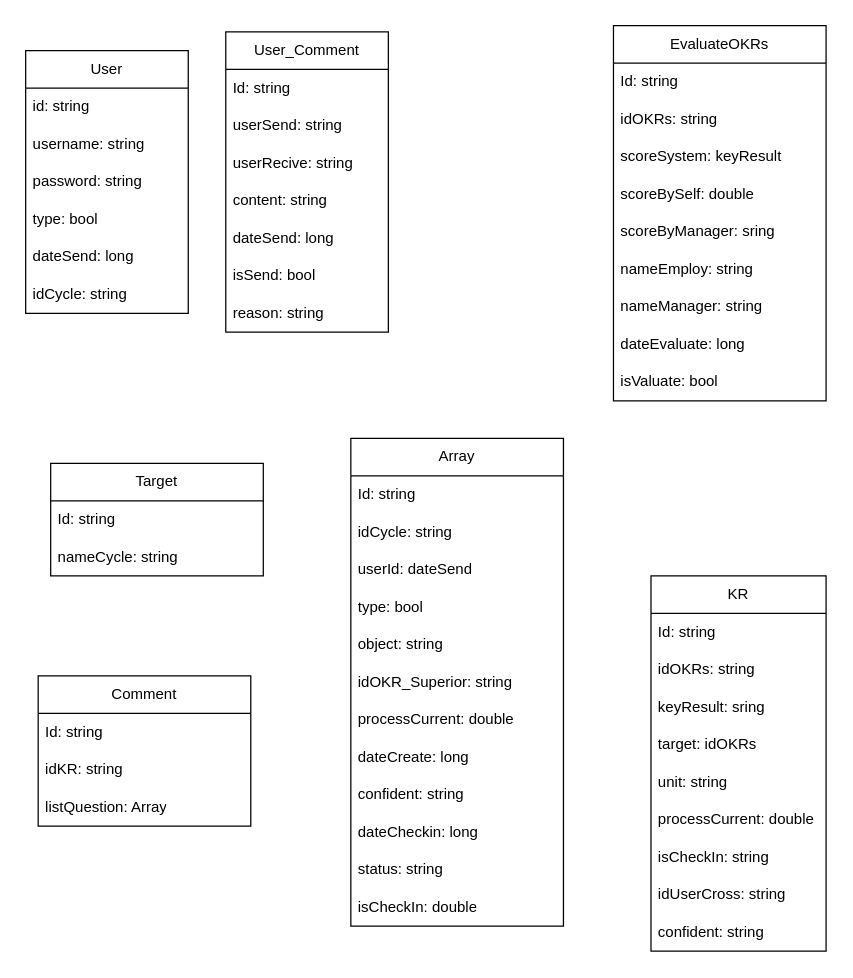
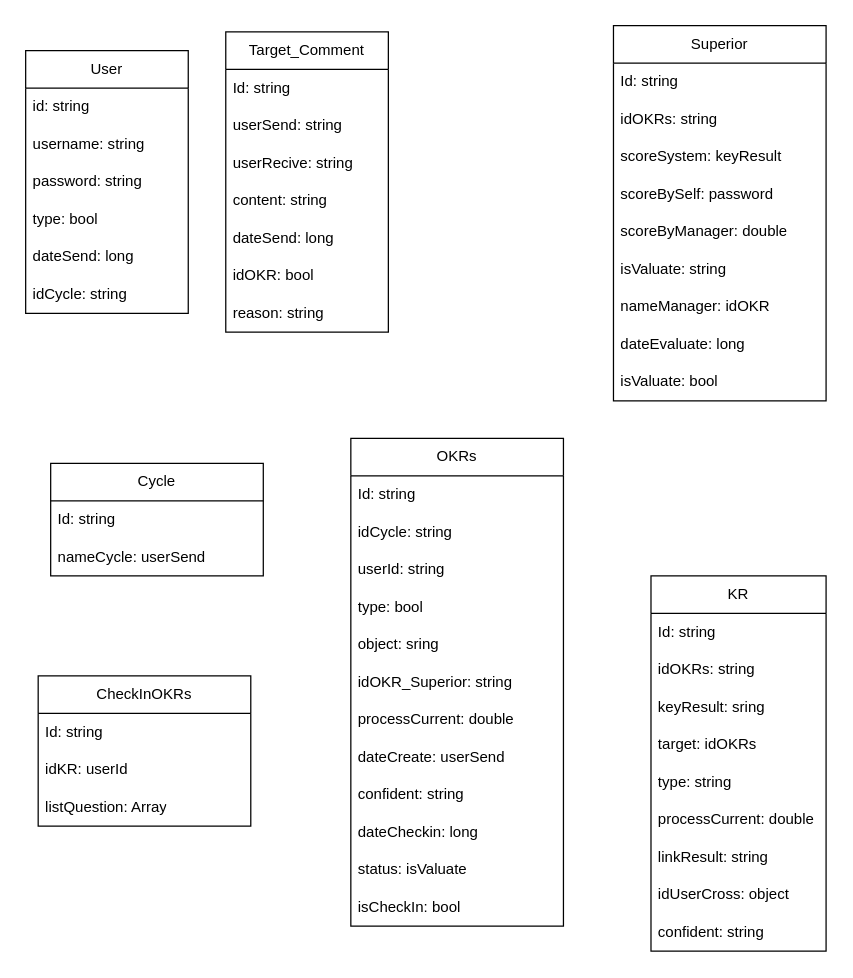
  <mxCell id="0" />
  <mxCell id="1" parent="0" />
- <mxCell id="2" value="User_Comment" style="swimlane;fontStyle=0;childLayout=stackLayout;horizontal=1;startSize=30;horizontalStack=0;resizeParent=1;resizeParentMax=0;resizeLast=0;collapsible=1;marginBottom=0;whiteSpace=wrap;html=1;" parent="1" vertex="1"><mxGeometry x="180" y="25" width="130" height="240" as="geometry" /></mxCell>
+ <mxCell id="2" value="Target_Comment" style="swimlane;fontStyle=0;childLayout=stackLayout;horizontal=1;startSize=30;horizontalStack=0;resizeParent=1;resizeParentMax=0;resizeLast=0;collapsible=1;marginBottom=0;whiteSpace=wrap;html=1;" parent="1" vertex="1"><mxGeometry x="180" y="25" width="130" height="240" as="geometry" /></mxCell>
  <mxCell id="3" value="Id: string" style="text;strokeColor=none;fillColor=none;align=left;verticalAlign=middle;spacingLeft=4;spacingRight=4;overflow=hidden;points=[[0,0.5],[1,0.5]];portConstraint=eastwest;rotatable=0;whiteSpace=wrap;html=1;" parent="2" vertex="1"><mxGeometry y="30" width="130" height="30" as="geometry" /></mxCell>
  <mxCell id="4" value="userSend: string" style="text;strokeColor=none;fillColor=none;align=left;verticalAlign=middle;spacingLeft=4;spacingRight=4;overflow=hidden;points=[[0,0.5],[1,0.5]];portConstraint=eastwest;rotatable=0;whiteSpace=wrap;html=1;" parent="2" vertex="1"><mxGeometry y="60" width="130" height="30" as="geometry" /></mxCell>
  <mxCell id="5" value="userRecive: string" style="text;strokeColor=none;fillColor=none;align=left;verticalAlign=middle;spacingLeft=4;spacingRight=4;overflow=hidden;points=[[0,0.5],[1,0.5]];portConstraint=eastwest;rotatable=0;whiteSpace=wrap;html=1;" parent="2" vertex="1"><mxGeometry y="90" width="130" height="30" as="geometry" /></mxCell>
  <mxCell id="6" value="content: string" style="text;strokeColor=none;fillColor=none;align=left;verticalAlign=middle;spacingLeft=4;spacingRight=4;overflow=hidden;points=[[0,0.5],[1,0.5]];portConstraint=eastwest;rotatable=0;whiteSpace=wrap;html=1;" parent="2" vertex="1"><mxGeometry y="120" width="130" height="30" as="geometry" /></mxCell>
  <mxCell id="7" value="dateSend: long" style="text;strokeColor=none;fillColor=none;align=left;verticalAlign=middle;spacingLeft=4;spacingRight=4;overflow=hidden;points=[[0,0.5],[1,0.5]];portConstraint=eastwest;rotatable=0;whiteSpace=wrap;html=1;" parent="2" vertex="1"><mxGeometry y="150" width="130" height="30" as="geometry" /></mxCell>
- <mxCell id="8" value="isSend: bool" style="text;strokeColor=none;fillColor=none;align=left;verticalAlign=middle;spacingLeft=4;spacingRight=4;overflow=hidden;points=[[0,0.5],[1,0.5]];portConstraint=eastwest;rotatable=0;whiteSpace=wrap;html=1;" parent="2" vertex="1"><mxGeometry y="180" width="130" height="30" as="geometry" /></mxCell>
+ <mxCell id="8" value="idOKR: bool" style="text;strokeColor=none;fillColor=none;align=left;verticalAlign=middle;spacingLeft=4;spacingRight=4;overflow=hidden;points=[[0,0.5],[1,0.5]];portConstraint=eastwest;rotatable=0;whiteSpace=wrap;html=1;" parent="2" vertex="1"><mxGeometry y="180" width="130" height="30" as="geometry" /></mxCell>
  <mxCell id="9" value="reason: string" style="text;strokeColor=none;fillColor=none;align=left;verticalAlign=middle;spacingLeft=4;spacingRight=4;overflow=hidden;points=[[0,0.5],[1,0.5]];portConstraint=eastwest;rotatable=0;whiteSpace=wrap;html=1;" parent="2" vertex="1"><mxGeometry y="210" width="130" height="30" as="geometry" /></mxCell>
  <mxCell id="10" value="User" style="swimlane;fontStyle=0;childLayout=stackLayout;horizontal=1;startSize=30;horizontalStack=0;resizeParent=1;resizeParentMax=0;resizeLast=0;collapsible=1;marginBottom=0;whiteSpace=wrap;html=1;" parent="1" vertex="1"><mxGeometry x="20" y="40" width="130" height="210" as="geometry" /></mxCell>
  <mxCell id="11" value="id: string" style="text;strokeColor=none;fillColor=none;align=left;verticalAlign=middle;spacingLeft=4;spacingRight=4;overflow=hidden;points=[[0,0.5],[1,0.5]];portConstraint=eastwest;rotatable=0;whiteSpace=wrap;html=1;" parent="10" vertex="1"><mxGeometry y="30" width="130" height="30" as="geometry" /></mxCell>
  <mxCell id="12" value="username: string" style="text;strokeColor=none;fillColor=none;align=left;verticalAlign=middle;spacingLeft=4;spacingRight=4;overflow=hidden;points=[[0,0.5],[1,0.5]];portConstraint=eastwest;rotatable=0;whiteSpace=wrap;html=1;" parent="10" vertex="1"><mxGeometry y="60" width="130" height="30" as="geometry" /></mxCell>
  <mxCell id="13" value="password: string" style="text;strokeColor=none;fillColor=none;align=left;verticalAlign=middle;spacingLeft=4;spacingRight=4;overflow=hidden;points=[[0,0.5],[1,0.5]];portConstraint=eastwest;rotatable=0;whiteSpace=wrap;html=1;" parent="10" vertex="1"><mxGeometry y="90" width="130" height="30" as="geometry" /></mxCell>
  <mxCell id="14" value="type: bool" style="text;strokeColor=none;fillColor=none;align=left;verticalAlign=middle;spacingLeft=4;spacingRight=4;overflow=hidden;points=[[0,0.5],[1,0.5]];portConstraint=eastwest;rotatable=0;whiteSpace=wrap;html=1;" parent="10" vertex="1"><mxGeometry y="120" width="130" height="30" as="geometry" /></mxCell>
  <mxCell id="15" value="dateSend: long" style="text;strokeColor=none;fillColor=none;align=left;verticalAlign=middle;spacingLeft=4;spacingRight=4;overflow=hidden;points=[[0,0.5],[1,0.5]];portConstraint=eastwest;rotatable=0;whiteSpace=wrap;html=1;" parent="10" vertex="1"><mxGeometry y="150" width="130" height="30" as="geometry" /></mxCell>
  <mxCell id="16" value="idCycle: string" style="text;strokeColor=none;fillColor=none;align=left;verticalAlign=middle;spacingLeft=4;spacingRight=4;overflow=hidden;points=[[0,0.5],[1,0.5]];portConstraint=eastwest;rotatable=0;whiteSpace=wrap;html=1;" parent="10" vertex="1"><mxGeometry y="180" width="130" height="30" as="geometry" /></mxCell>
- <mxCell id="17" value="Array" style="swimlane;fontStyle=0;childLayout=stackLayout;horizontal=1;startSize=30;horizontalStack=0;resizeParent=1;resizeParentMax=0;resizeLast=0;collapsible=1;marginBottom=0;whiteSpace=wrap;html=1;" parent="1" vertex="1"><mxGeometry x="280" y="350" width="170" height="390" as="geometry" /></mxCell>
+ <mxCell id="17" value="OKRs" style="swimlane;fontStyle=0;childLayout=stackLayout;horizontal=1;startSize=30;horizontalStack=0;resizeParent=1;resizeParentMax=0;resizeLast=0;collapsible=1;marginBottom=0;whiteSpace=wrap;html=1;" parent="1" vertex="1"><mxGeometry x="280" y="350" width="170" height="390" as="geometry" /></mxCell>
  <mxCell id="18" value="Id: string" style="text;strokeColor=none;fillColor=none;align=left;verticalAlign=middle;spacingLeft=4;spacingRight=4;overflow=hidden;points=[[0,0.5],[1,0.5]];portConstraint=eastwest;rotatable=0;whiteSpace=wrap;html=1;" parent="17" vertex="1"><mxGeometry y="30" width="170" height="30" as="geometry" /></mxCell>
  <mxCell id="19" value="idCycle: string" style="text;strokeColor=none;fillColor=none;align=left;verticalAlign=middle;spacingLeft=4;spacingRight=4;overflow=hidden;points=[[0,0.5],[1,0.5]];portConstraint=eastwest;rotatable=0;whiteSpace=wrap;html=1;" parent="17" vertex="1"><mxGeometry y="60" width="170" height="30" as="geometry" /></mxCell>
- <mxCell id="20" value="userId: dateSend" style="text;strokeColor=none;fillColor=none;align=left;verticalAlign=middle;spacingLeft=4;spacingRight=4;overflow=hidden;points=[[0,0.5],[1,0.5]];portConstraint=eastwest;rotatable=0;whiteSpace=wrap;html=1;" parent="17" vertex="1"><mxGeometry y="90" width="170" height="30" as="geometry" /></mxCell>
+ <mxCell id="20" value="userId: string" style="text;strokeColor=none;fillColor=none;align=left;verticalAlign=middle;spacingLeft=4;spacingRight=4;overflow=hidden;points=[[0,0.5],[1,0.5]];portConstraint=eastwest;rotatable=0;whiteSpace=wrap;html=1;" parent="17" vertex="1"><mxGeometry y="90" width="170" height="30" as="geometry" /></mxCell>
  <mxCell id="21" value="type: bool" style="text;strokeColor=none;fillColor=none;align=left;verticalAlign=middle;spacingLeft=4;spacingRight=4;overflow=hidden;points=[[0,0.5],[1,0.5]];portConstraint=eastwest;rotatable=0;whiteSpace=wrap;html=1;" parent="17" vertex="1"><mxGeometry y="120" width="170" height="30" as="geometry" /></mxCell>
- <mxCell id="22" value="object: string" style="text;strokeColor=none;fillColor=none;align=left;verticalAlign=middle;spacingLeft=4;spacingRight=4;overflow=hidden;points=[[0,0.5],[1,0.5]];portConstraint=eastwest;rotatable=0;whiteSpace=wrap;html=1;" parent="17" vertex="1"><mxGeometry y="150" width="170" height="30" as="geometry" /></mxCell>
+ <mxCell id="22" value="object: sring" style="text;strokeColor=none;fillColor=none;align=left;verticalAlign=middle;spacingLeft=4;spacingRight=4;overflow=hidden;points=[[0,0.5],[1,0.5]];portConstraint=eastwest;rotatable=0;whiteSpace=wrap;html=1;" parent="17" vertex="1"><mxGeometry y="150" width="170" height="30" as="geometry" /></mxCell>
  <mxCell id="23" value="idOKR_Superior: string" style="text;strokeColor=none;fillColor=none;align=left;verticalAlign=middle;spacingLeft=4;spacingRight=4;overflow=hidden;points=[[0,0.5],[1,0.5]];portConstraint=eastwest;rotatable=0;whiteSpace=wrap;html=1;" parent="17" vertex="1"><mxGeometry y="180" width="170" height="30" as="geometry" /></mxCell>
  <mxCell id="24" value="processCurrent: double" style="text;strokeColor=none;fillColor=none;align=left;verticalAlign=middle;spacingLeft=4;spacingRight=4;overflow=hidden;points=[[0,0.5],[1,0.5]];portConstraint=eastwest;rotatable=0;whiteSpace=wrap;html=1;" parent="17" vertex="1"><mxGeometry y="210" width="170" height="30" as="geometry" /></mxCell>
- <mxCell id="25" value="dateCreate: long" style="text;strokeColor=none;fillColor=none;align=left;verticalAlign=middle;spacingLeft=4;spacingRight=4;overflow=hidden;points=[[0,0.5],[1,0.5]];portConstraint=eastwest;rotatable=0;whiteSpace=wrap;html=1;" parent="17" vertex="1"><mxGeometry y="240" width="170" height="30" as="geometry" /></mxCell>
+ <mxCell id="25" value="dateCreate: userSend" style="text;strokeColor=none;fillColor=none;align=left;verticalAlign=middle;spacingLeft=4;spacingRight=4;overflow=hidden;points=[[0,0.5],[1,0.5]];portConstraint=eastwest;rotatable=0;whiteSpace=wrap;html=1;" parent="17" vertex="1"><mxGeometry y="240" width="170" height="30" as="geometry" /></mxCell>
  <mxCell id="26" value="confident: string" style="text;strokeColor=none;fillColor=none;align=left;verticalAlign=middle;spacingLeft=4;spacingRight=4;overflow=hidden;points=[[0,0.5],[1,0.5]];portConstraint=eastwest;rotatable=0;whiteSpace=wrap;html=1;" parent="17" vertex="1"><mxGeometry y="270" width="170" height="30" as="geometry" /></mxCell>
  <mxCell id="27" value="dateCheckin: long" style="text;strokeColor=none;fillColor=none;align=left;verticalAlign=middle;spacingLeft=4;spacingRight=4;overflow=hidden;points=[[0,0.5],[1,0.5]];portConstraint=eastwest;rotatable=0;whiteSpace=wrap;html=1;" parent="17" vertex="1"><mxGeometry y="300" width="170" height="30" as="geometry" /></mxCell>
- <mxCell id="28" value="status: string" style="text;strokeColor=none;fillColor=none;align=left;verticalAlign=middle;spacingLeft=4;spacingRight=4;overflow=hidden;points=[[0,0.5],[1,0.5]];portConstraint=eastwest;rotatable=0;whiteSpace=wrap;html=1;" parent="17" vertex="1"><mxGeometry y="330" width="170" height="30" as="geometry" /></mxCell>
- <mxCell id="29" value="isCheckIn: double" style="text;strokeColor=none;fillColor=none;align=left;verticalAlign=middle;spacingLeft=4;spacingRight=4;overflow=hidden;points=[[0,0.5],[1,0.5]];portConstraint=eastwest;rotatable=0;whiteSpace=wrap;html=1;" parent="17" vertex="1"><mxGeometry y="360" width="170" height="30" as="geometry" /></mxCell>
+ <mxCell id="28" value="status: isValuate" style="text;strokeColor=none;fillColor=none;align=left;verticalAlign=middle;spacingLeft=4;spacingRight=4;overflow=hidden;points=[[0,0.5],[1,0.5]];portConstraint=eastwest;rotatable=0;whiteSpace=wrap;html=1;" parent="17" vertex="1"><mxGeometry y="330" width="170" height="30" as="geometry" /></mxCell>
+ <mxCell id="29" value="isCheckIn: bool" style="text;strokeColor=none;fillColor=none;align=left;verticalAlign=middle;spacingLeft=4;spacingRight=4;overflow=hidden;points=[[0,0.5],[1,0.5]];portConstraint=eastwest;rotatable=0;whiteSpace=wrap;html=1;" parent="17" vertex="1"><mxGeometry y="360" width="170" height="30" as="geometry" /></mxCell>
  <mxCell id="30" value="KR" style="swimlane;fontStyle=0;childLayout=stackLayout;horizontal=1;startSize=30;horizontalStack=0;resizeParent=1;resizeParentMax=0;resizeLast=0;collapsible=1;marginBottom=0;whiteSpace=wrap;html=1;" parent="1" vertex="1"><mxGeometry x="520" y="460" width="140" height="300" as="geometry" /></mxCell>
  <mxCell id="31" value="Id: string" style="text;strokeColor=none;fillColor=none;align=left;verticalAlign=middle;spacingLeft=4;spacingRight=4;overflow=hidden;points=[[0,0.5],[1,0.5]];portConstraint=eastwest;rotatable=0;whiteSpace=wrap;html=1;" parent="30" vertex="1"><mxGeometry y="30" width="140" height="30" as="geometry" /></mxCell>
  <mxCell id="32" value="idOKRs: string" style="text;strokeColor=none;fillColor=none;align=left;verticalAlign=middle;spacingLeft=4;spacingRight=4;overflow=hidden;points=[[0,0.5],[1,0.5]];portConstraint=eastwest;rotatable=0;whiteSpace=wrap;html=1;" parent="30" vertex="1"><mxGeometry y="60" width="140" height="30" as="geometry" /></mxCell>
  <mxCell id="33" value="keyResult: sring" style="text;strokeColor=none;fillColor=none;align=left;verticalAlign=middle;spacingLeft=4;spacingRight=4;overflow=hidden;points=[[0,0.5],[1,0.5]];portConstraint=eastwest;rotatable=0;whiteSpace=wrap;html=1;" parent="30" vertex="1"><mxGeometry y="90" width="140" height="30" as="geometry" /></mxCell>
  <mxCell id="34" value="target: idOKRs" style="text;strokeColor=none;fillColor=none;align=left;verticalAlign=middle;spacingLeft=4;spacingRight=4;overflow=hidden;points=[[0,0.5],[1,0.5]];portConstraint=eastwest;rotatable=0;whiteSpace=wrap;html=1;" parent="30" vertex="1"><mxGeometry y="120" width="140" height="30" as="geometry" /></mxCell>
- <mxCell id="35" value="unit: string" style="text;strokeColor=none;fillColor=none;align=left;verticalAlign=middle;spacingLeft=4;spacingRight=4;overflow=hidden;points=[[0,0.5],[1,0.5]];portConstraint=eastwest;rotatable=0;whiteSpace=wrap;html=1;" parent="30" vertex="1"><mxGeometry y="150" width="140" height="30" as="geometry" /></mxCell>
+ <mxCell id="35" value="type: string" style="text;strokeColor=none;fillColor=none;align=left;verticalAlign=middle;spacingLeft=4;spacingRight=4;overflow=hidden;points=[[0,0.5],[1,0.5]];portConstraint=eastwest;rotatable=0;whiteSpace=wrap;html=1;" parent="30" vertex="1"><mxGeometry y="150" width="140" height="30" as="geometry" /></mxCell>
  <mxCell id="36" value="processCurrent: double" style="text;strokeColor=none;fillColor=none;align=left;verticalAlign=middle;spacingLeft=4;spacingRight=4;overflow=hidden;points=[[0,0.5],[1,0.5]];portConstraint=eastwest;rotatable=0;whiteSpace=wrap;html=1;" parent="30" vertex="1"><mxGeometry y="180" width="140" height="30" as="geometry" /></mxCell>
- <mxCell id="37" value="isCheckIn: string" style="text;strokeColor=none;fillColor=none;align=left;verticalAlign=middle;spacingLeft=4;spacingRight=4;overflow=hidden;points=[[0,0.5],[1,0.5]];portConstraint=eastwest;rotatable=0;whiteSpace=wrap;html=1;" parent="30" vertex="1"><mxGeometry y="210" width="140" height="30" as="geometry" /></mxCell>
- <mxCell id="38" value="idUserCross: string" style="text;strokeColor=none;fillColor=none;align=left;verticalAlign=middle;spacingLeft=4;spacingRight=4;overflow=hidden;points=[[0,0.5],[1,0.5]];portConstraint=eastwest;rotatable=0;whiteSpace=wrap;html=1;" parent="30" vertex="1"><mxGeometry y="240" width="140" height="30" as="geometry" /></mxCell>
+ <mxCell id="37" value="linkResult: string" style="text;strokeColor=none;fillColor=none;align=left;verticalAlign=middle;spacingLeft=4;spacingRight=4;overflow=hidden;points=[[0,0.5],[1,0.5]];portConstraint=eastwest;rotatable=0;whiteSpace=wrap;html=1;" parent="30" vertex="1"><mxGeometry y="210" width="140" height="30" as="geometry" /></mxCell>
+ <mxCell id="38" value="idUserCross: object" style="text;strokeColor=none;fillColor=none;align=left;verticalAlign=middle;spacingLeft=4;spacingRight=4;overflow=hidden;points=[[0,0.5],[1,0.5]];portConstraint=eastwest;rotatable=0;whiteSpace=wrap;html=1;" parent="30" vertex="1"><mxGeometry y="240" width="140" height="30" as="geometry" /></mxCell>
  <mxCell id="39" value="confident: string" style="text;strokeColor=none;fillColor=none;align=left;verticalAlign=middle;spacingLeft=4;spacingRight=4;overflow=hidden;points=[[0,0.5],[1,0.5]];portConstraint=eastwest;rotatable=0;whiteSpace=wrap;html=1;" parent="30" vertex="1"><mxGeometry y="270" width="140" height="30" as="geometry" /></mxCell>
- <mxCell id="40" value="EvaluateOKRs" style="swimlane;fontStyle=0;childLayout=stackLayout;horizontal=1;startSize=30;horizontalStack=0;resizeParent=1;resizeParentMax=0;resizeLast=0;collapsible=1;marginBottom=0;whiteSpace=wrap;html=1;" parent="1" vertex="1"><mxGeometry x="490" y="20" width="170" height="300" as="geometry" /></mxCell>
+ <mxCell id="40" value="Superior" style="swimlane;fontStyle=0;childLayout=stackLayout;horizontal=1;startSize=30;horizontalStack=0;resizeParent=1;resizeParentMax=0;resizeLast=0;collapsible=1;marginBottom=0;whiteSpace=wrap;html=1;" parent="1" vertex="1"><mxGeometry x="490" y="20" width="170" height="300" as="geometry" /></mxCell>
  <mxCell id="41" value="Id: string" style="text;strokeColor=none;fillColor=none;align=left;verticalAlign=middle;spacingLeft=4;spacingRight=4;overflow=hidden;points=[[0,0.5],[1,0.5]];portConstraint=eastwest;rotatable=0;whiteSpace=wrap;html=1;" parent="40" vertex="1"><mxGeometry y="30" width="170" height="30" as="geometry" /></mxCell>
  <mxCell id="42" value="idOKRs: string" style="text;strokeColor=none;fillColor=none;align=left;verticalAlign=middle;spacingLeft=4;spacingRight=4;overflow=hidden;points=[[0,0.5],[1,0.5]];portConstraint=eastwest;rotatable=0;whiteSpace=wrap;html=1;" parent="40" vertex="1"><mxGeometry y="60" width="170" height="30" as="geometry" /></mxCell>
  <mxCell id="43" value="scoreSystem: keyResult" style="text;strokeColor=none;fillColor=none;align=left;verticalAlign=middle;spacingLeft=4;spacingRight=4;overflow=hidden;points=[[0,0.5],[1,0.5]];portConstraint=eastwest;rotatable=0;whiteSpace=wrap;html=1;" parent="40" vertex="1"><mxGeometry y="90" width="170" height="30" as="geometry" /></mxCell>
- <mxCell id="44" value="scoreBySelf: double" style="text;strokeColor=none;fillColor=none;align=left;verticalAlign=middle;spacingLeft=4;spacingRight=4;overflow=hidden;points=[[0,0.5],[1,0.5]];portConstraint=eastwest;rotatable=0;whiteSpace=wrap;html=1;" parent="40" vertex="1"><mxGeometry y="120" width="170" height="30" as="geometry" /></mxCell>
- <mxCell id="45" value="scoreByManager: sring" style="text;strokeColor=none;fillColor=none;align=left;verticalAlign=middle;spacingLeft=4;spacingRight=4;overflow=hidden;points=[[0,0.5],[1,0.5]];portConstraint=eastwest;rotatable=0;whiteSpace=wrap;html=1;" parent="40" vertex="1"><mxGeometry y="150" width="170" height="30" as="geometry" /></mxCell>
- <mxCell id="46" value="nameEmploy: string" style="text;strokeColor=none;fillColor=none;align=left;verticalAlign=middle;spacingLeft=4;spacingRight=4;overflow=hidden;points=[[0,0.5],[1,0.5]];portConstraint=eastwest;rotatable=0;whiteSpace=wrap;html=1;" parent="40" vertex="1"><mxGeometry y="180" width="170" height="30" as="geometry" /></mxCell>
- <mxCell id="47" value="nameManager: string" style="text;strokeColor=none;fillColor=none;align=left;verticalAlign=middle;spacingLeft=4;spacingRight=4;overflow=hidden;points=[[0,0.5],[1,0.5]];portConstraint=eastwest;rotatable=0;whiteSpace=wrap;html=1;" parent="40" vertex="1"><mxGeometry y="210" width="170" height="30" as="geometry" /></mxCell>
+ <mxCell id="44" value="scoreBySelf: password" style="text;strokeColor=none;fillColor=none;align=left;verticalAlign=middle;spacingLeft=4;spacingRight=4;overflow=hidden;points=[[0,0.5],[1,0.5]];portConstraint=eastwest;rotatable=0;whiteSpace=wrap;html=1;" parent="40" vertex="1"><mxGeometry y="120" width="170" height="30" as="geometry" /></mxCell>
+ <mxCell id="45" value="scoreByManager: double" style="text;strokeColor=none;fillColor=none;align=left;verticalAlign=middle;spacingLeft=4;spacingRight=4;overflow=hidden;points=[[0,0.5],[1,0.5]];portConstraint=eastwest;rotatable=0;whiteSpace=wrap;html=1;" parent="40" vertex="1"><mxGeometry y="150" width="170" height="30" as="geometry" /></mxCell>
+ <mxCell id="46" value="isValuate: string" style="text;strokeColor=none;fillColor=none;align=left;verticalAlign=middle;spacingLeft=4;spacingRight=4;overflow=hidden;points=[[0,0.5],[1,0.5]];portConstraint=eastwest;rotatable=0;whiteSpace=wrap;html=1;" parent="40" vertex="1"><mxGeometry y="180" width="170" height="30" as="geometry" /></mxCell>
+ <mxCell id="47" value="nameManager: idOKR" style="text;strokeColor=none;fillColor=none;align=left;verticalAlign=middle;spacingLeft=4;spacingRight=4;overflow=hidden;points=[[0,0.5],[1,0.5]];portConstraint=eastwest;rotatable=0;whiteSpace=wrap;html=1;" parent="40" vertex="1"><mxGeometry y="210" width="170" height="30" as="geometry" /></mxCell>
  <mxCell id="48" value="dateEvaluate: long" style="text;strokeColor=none;fillColor=none;align=left;verticalAlign=middle;spacingLeft=4;spacingRight=4;overflow=hidden;points=[[0,0.5],[1,0.5]];portConstraint=eastwest;rotatable=0;whiteSpace=wrap;html=1;" parent="40" vertex="1"><mxGeometry y="240" width="170" height="30" as="geometry" /></mxCell>
  <mxCell id="49" value="isValuate: bool" style="text;strokeColor=none;fillColor=none;align=left;verticalAlign=middle;spacingLeft=4;spacingRight=4;overflow=hidden;points=[[0,0.5],[1,0.5]];portConstraint=eastwest;rotatable=0;whiteSpace=wrap;html=1;" parent="40" vertex="1"><mxGeometry y="270" width="170" height="30" as="geometry" /></mxCell>
- <mxCell id="50" value="Target" style="swimlane;fontStyle=0;childLayout=stackLayout;horizontal=1;startSize=30;horizontalStack=0;resizeParent=1;resizeParentMax=0;resizeLast=0;collapsible=1;marginBottom=0;whiteSpace=wrap;html=1;" parent="1" vertex="1"><mxGeometry x="40" y="370" width="170" height="90" as="geometry" /></mxCell>
+ <mxCell id="50" value="Cycle" style="swimlane;fontStyle=0;childLayout=stackLayout;horizontal=1;startSize=30;horizontalStack=0;resizeParent=1;resizeParentMax=0;resizeLast=0;collapsible=1;marginBottom=0;whiteSpace=wrap;html=1;" parent="1" vertex="1"><mxGeometry x="40" y="370" width="170" height="90" as="geometry" /></mxCell>
  <mxCell id="51" value="Id: string" style="text;strokeColor=none;fillColor=none;align=left;verticalAlign=middle;spacingLeft=4;spacingRight=4;overflow=hidden;points=[[0,0.5],[1,0.5]];portConstraint=eastwest;rotatable=0;whiteSpace=wrap;html=1;" parent="50" vertex="1"><mxGeometry y="30" width="170" height="30" as="geometry" /></mxCell>
- <mxCell id="52" value="nameCycle: string" style="text;strokeColor=none;fillColor=none;align=left;verticalAlign=middle;spacingLeft=4;spacingRight=4;overflow=hidden;points=[[0,0.5],[1,0.5]];portConstraint=eastwest;rotatable=0;whiteSpace=wrap;html=1;" parent="50" vertex="1"><mxGeometry y="60" width="170" height="30" as="geometry" /></mxCell>
- <mxCell id="53" value="Comment" style="swimlane;fontStyle=0;childLayout=stackLayout;horizontal=1;startSize=30;horizontalStack=0;resizeParent=1;resizeParentMax=0;resizeLast=0;collapsible=1;marginBottom=0;whiteSpace=wrap;html=1;" parent="1" vertex="1"><mxGeometry x="30" y="540" width="170" height="120" as="geometry" /></mxCell>
+ <mxCell id="52" value="nameCycle: userSend" style="text;strokeColor=none;fillColor=none;align=left;verticalAlign=middle;spacingLeft=4;spacingRight=4;overflow=hidden;points=[[0,0.5],[1,0.5]];portConstraint=eastwest;rotatable=0;whiteSpace=wrap;html=1;" parent="50" vertex="1"><mxGeometry y="60" width="170" height="30" as="geometry" /></mxCell>
+ <mxCell id="53" value="CheckInOKRs" style="swimlane;fontStyle=0;childLayout=stackLayout;horizontal=1;startSize=30;horizontalStack=0;resizeParent=1;resizeParentMax=0;resizeLast=0;collapsible=1;marginBottom=0;whiteSpace=wrap;html=1;" parent="1" vertex="1"><mxGeometry x="30" y="540" width="170" height="120" as="geometry" /></mxCell>
  <mxCell id="54" value="Id: string" style="text;strokeColor=none;fillColor=none;align=left;verticalAlign=middle;spacingLeft=4;spacingRight=4;overflow=hidden;points=[[0,0.5],[1,0.5]];portConstraint=eastwest;rotatable=0;whiteSpace=wrap;html=1;" parent="53" vertex="1"><mxGeometry y="30" width="170" height="30" as="geometry" /></mxCell>
- <mxCell id="55" value="idKR: string" style="text;strokeColor=none;fillColor=none;align=left;verticalAlign=middle;spacingLeft=4;spacingRight=4;overflow=hidden;points=[[0,0.5],[1,0.5]];portConstraint=eastwest;rotatable=0;whiteSpace=wrap;html=1;" parent="53" vertex="1"><mxGeometry y="60" width="170" height="30" as="geometry" /></mxCell>
+ <mxCell id="55" value="idKR: userId" style="text;strokeColor=none;fillColor=none;align=left;verticalAlign=middle;spacingLeft=4;spacingRight=4;overflow=hidden;points=[[0,0.5],[1,0.5]];portConstraint=eastwest;rotatable=0;whiteSpace=wrap;html=1;" parent="53" vertex="1"><mxGeometry y="60" width="170" height="30" as="geometry" /></mxCell>
  <mxCell id="56" value="listQuestion: Array" style="text;strokeColor=none;fillColor=none;align=left;verticalAlign=middle;spacingLeft=4;spacingRight=4;overflow=hidden;points=[[0,0.5],[1,0.5]];portConstraint=eastwest;rotatable=0;whiteSpace=wrap;html=1;" parent="53" vertex="1"><mxGeometry y="90" width="170" height="30" as="geometry" /></mxCell>
